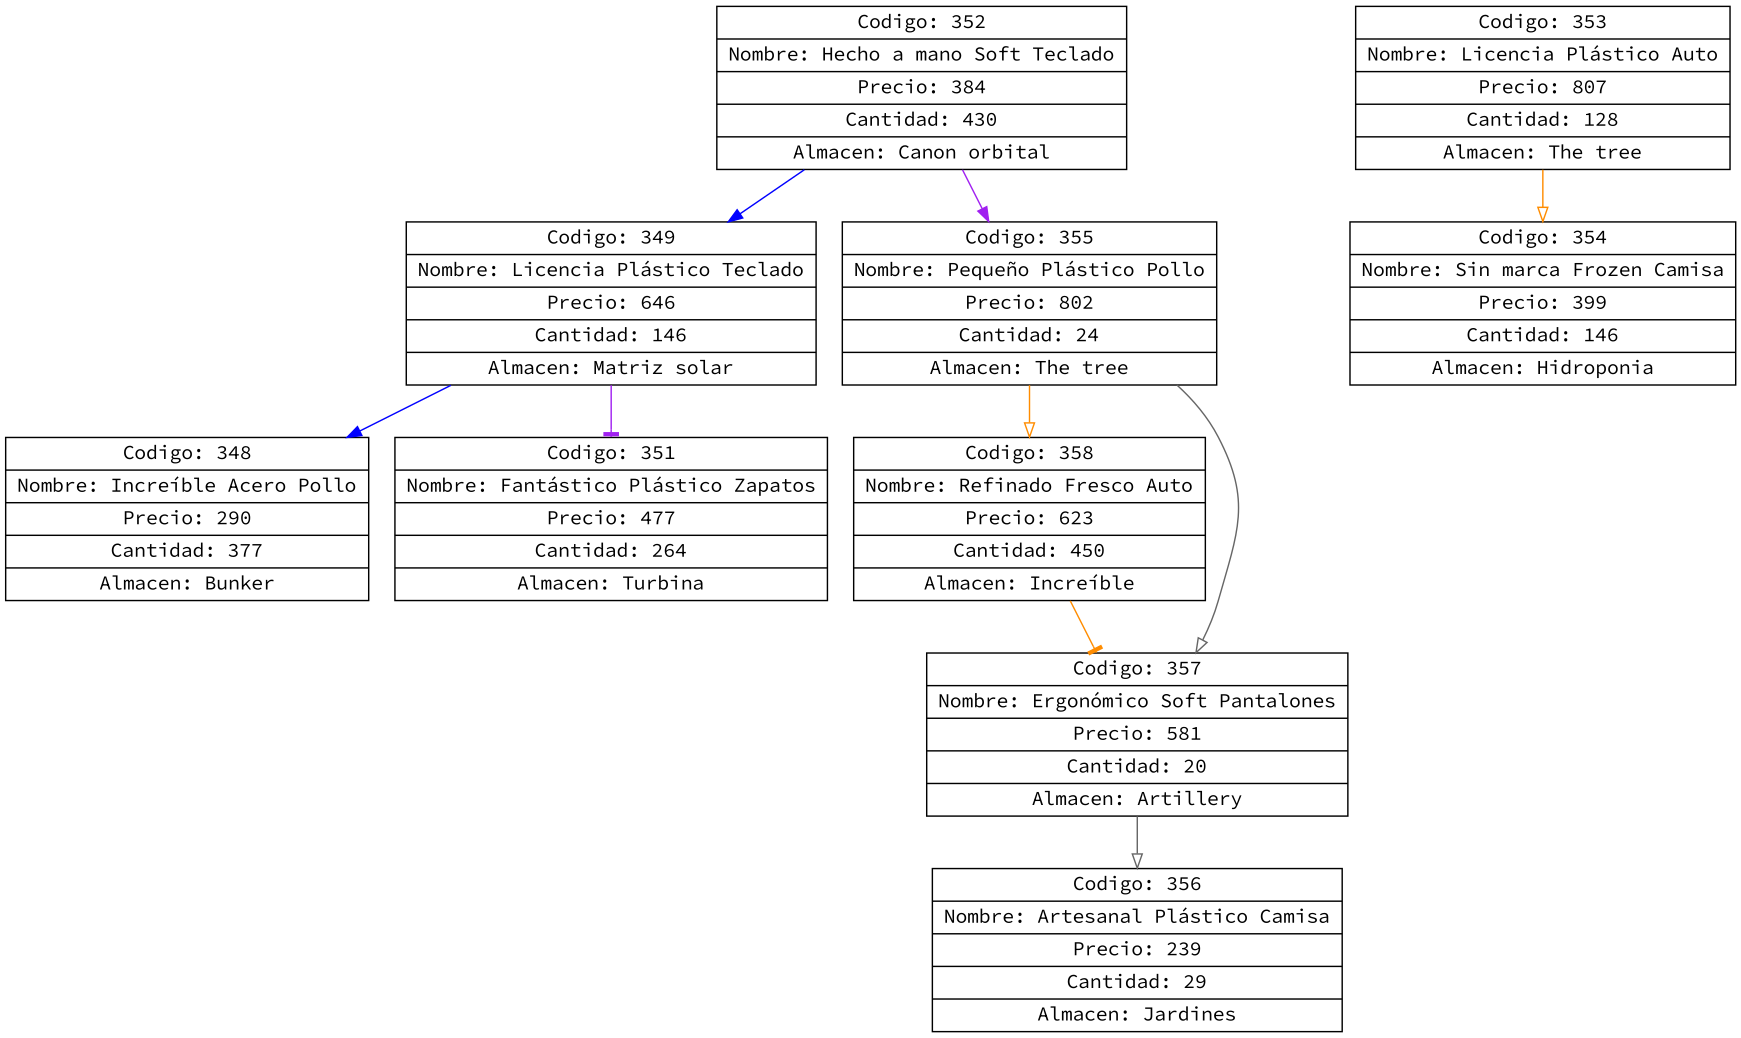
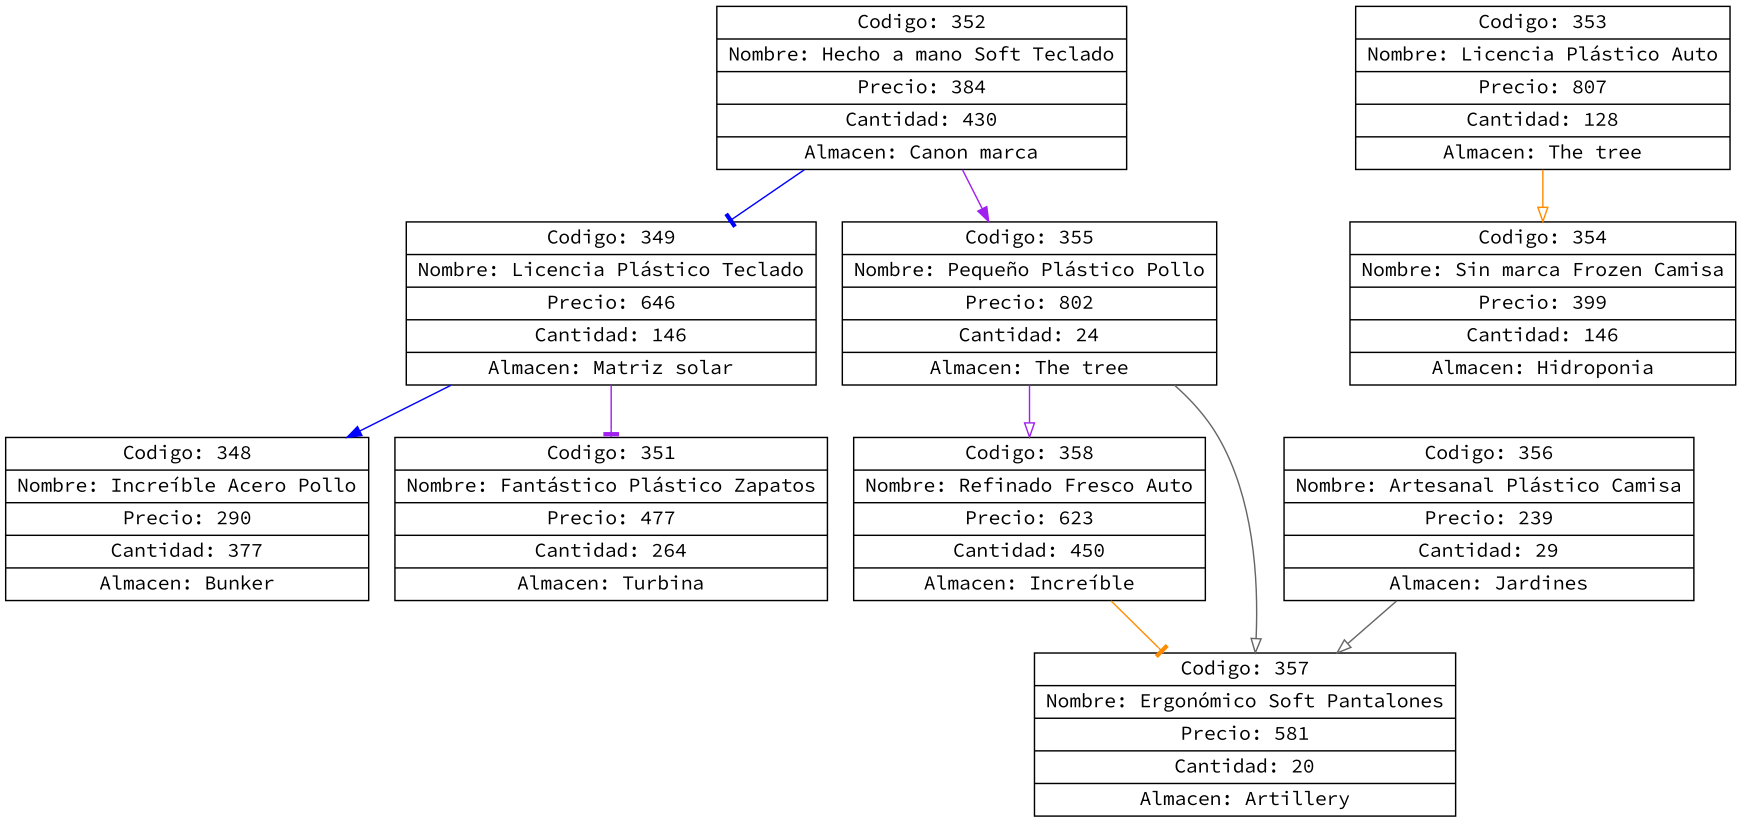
  digraph {
    fontname="Source Code Pro"
    node [fontname="Source Code Pro" shape=record]
    edge [arrowhead=onormal color=purple fontname="Source Code Pro"]
-   n1 [label="{ Codigo: 352 | Nombre: Hecho a mano Soft Teclado | Precio: 384 | Cantidad: 430 | Almacen: Canon orbital}"]
+   n1 [label="{ Codigo: 352 | Nombre: Hecho a mano Soft Teclado | Precio: 384 | Cantidad: 430 | Almacen: Canon marca}"]
    n2 [label="{ Codigo: 349 | Nombre: Licencia Plástico Teclado | Precio: 646 | Cantidad: 146 | Almacen: Matriz solar}"]
    n3 [label="{ Codigo: 355 | Nombre: Pequeño Plástico Pollo | Precio: 802 | Cantidad: 24 | Almacen: The tree}"]
    n4 [label="{ Codigo: 348 | Nombre: Increíble Acero Pollo | Precio: 290 | Cantidad: 377 | Almacen: Bunker}"]
    n5 [label="{ Codigo: 351 | Nombre: Fantástico Plástico Zapatos | Precio: 477 | Cantidad: 264 | Almacen: Turbina}"]
    n6 [label="{ Codigo: 358 | Nombre: Refinado Fresco Auto | Precio: 623 | Cantidad: 450 | Almacen: Increíble}"]
    n7 [label="{ Codigo: 357 | Nombre: Ergonómico Soft Pantalones | Precio: 581 | Cantidad: 20 | Almacen: Artillery}"]
    n8 [label="{ Codigo: 353 | Nombre: Licencia Plástico Auto | Precio: 807 | Cantidad: 128 | Almacen: The tree}"]
    n9 [label="{ Codigo: 354 | Nombre: Sin marca Frozen Camisa | Precio: 399 | Cantidad: 146 | Almacen: Hidroponia}"]
    n10 [label="{ Codigo: 356 | Nombre: Artesanal Plástico Camisa | Precio: 239 | Cantidad: 29 | Almacen: Jardines}"]
-   n1 -> n2 [arrowhead=normal color=blue]
+   n1 -> n2 [arrowhead=tee color=blue]
    n1 -> n3 [arrowhead=normal]
    n2 -> n4 [arrowhead=normal color=blue]
    n2 -> n5 [arrowhead=tee]
-   n3 -> n6 [color=darkorange]
+   n3 -> n6
    n3 -> n7 [color=gray40]
    n6 -> n7 [arrowhead=tee color=darkorange]
-   n7 -> n10 [color=gray40]
+   n10 -> n7 [color=gray40]
    n8 -> n9 [color=darkorange]
  }
